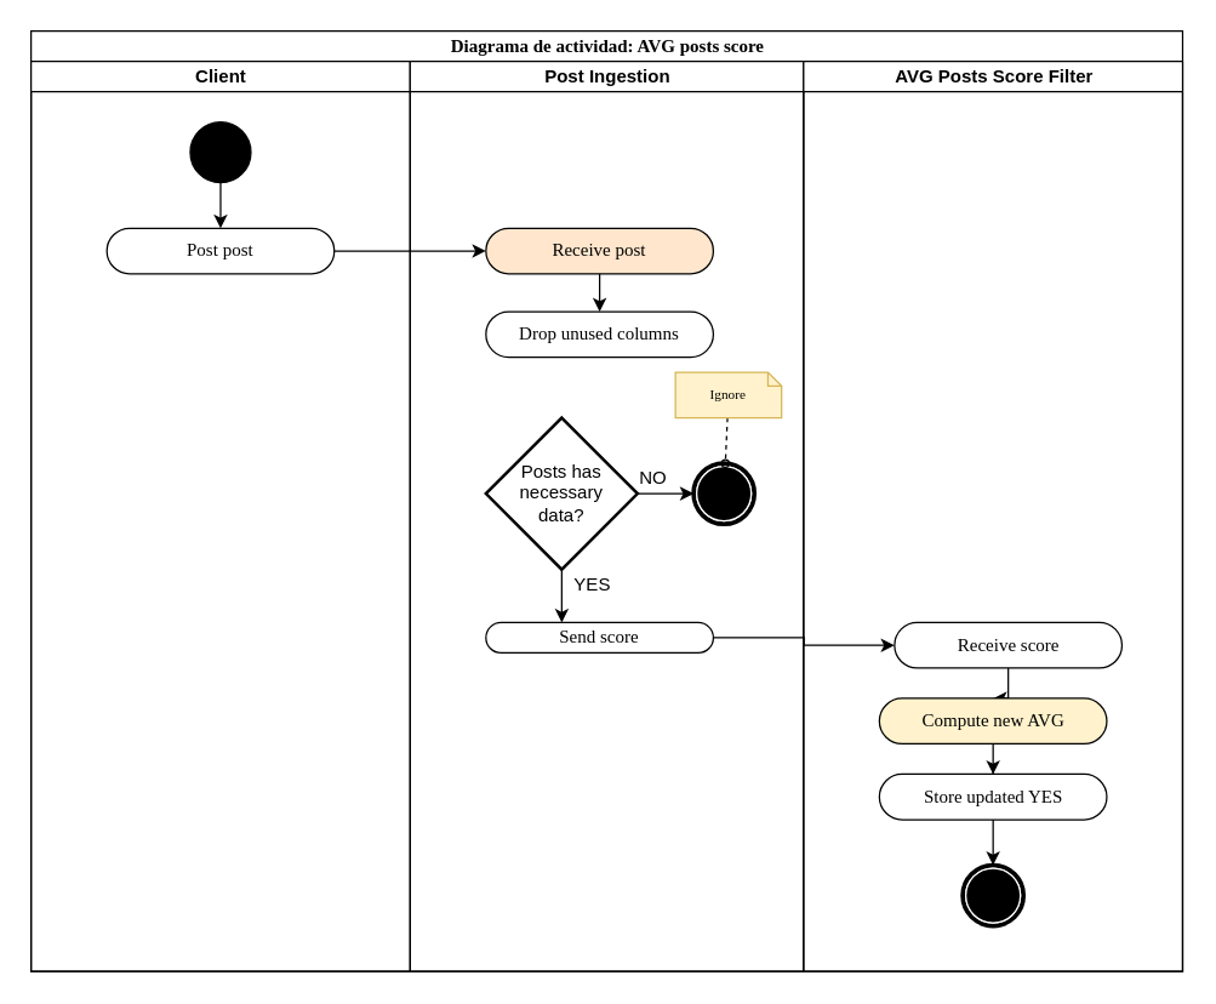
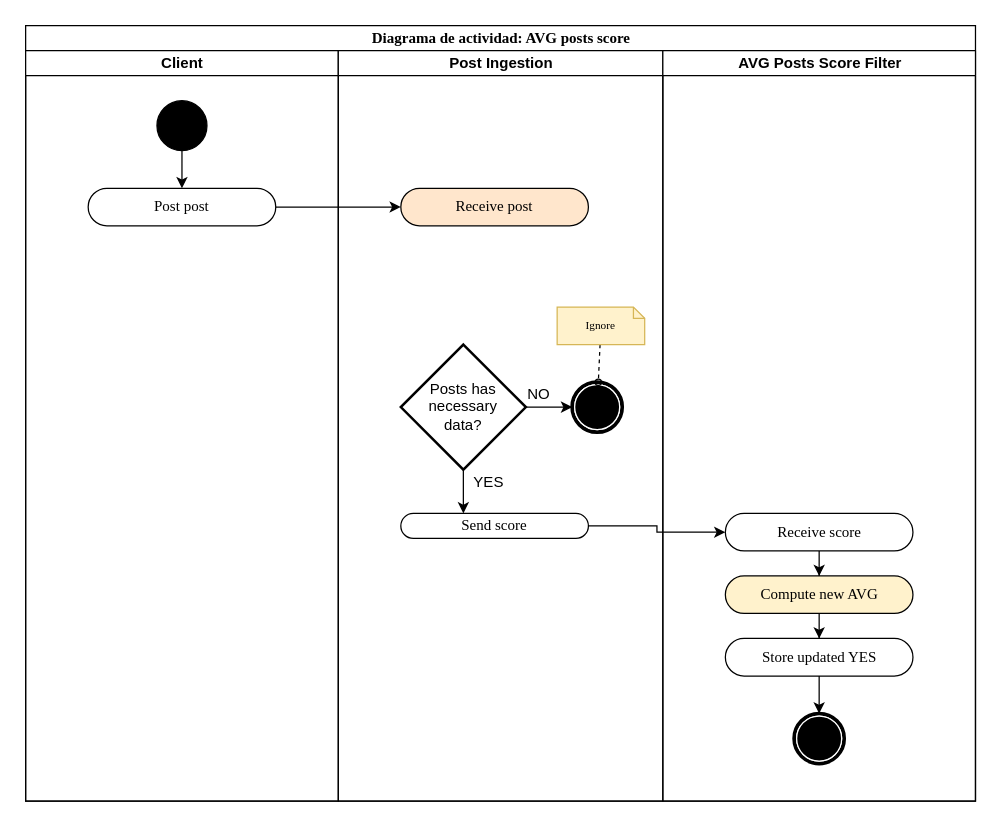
  <mxCell id="0" />
  <mxCell id="1" parent="0" />
  <mxCell id="2" value="Diagrama de actividad: AVG posts score" style="swimlane;html=1;childLayout=stackLayout;startSize=20;rounded=0;shadow=0;comic=0;labelBackgroundColor=none;strokeWidth=1;fontFamily=Verdana;fontSize=12;align=center;" parent="1" vertex="1"><mxGeometry x="20" y="20" width="759.5" height="620" as="geometry" /></mxCell>
  <mxCell id="3" value="Client" style="swimlane;html=1;startSize=20;" parent="2" vertex="1"><mxGeometry y="20" width="250" height="600" as="geometry" /></mxCell>
  <mxCell id="4" style="edgeStyle=orthogonalEdgeStyle;rounded=0;orthogonalLoop=1;jettySize=auto;html=1;fontSize=9;" edge="1" parent="3" source="5" target="6"><mxGeometry relative="1" as="geometry" /></mxCell>
  <mxCell id="5" value="" style="ellipse;whiteSpace=wrap;html=1;rounded=0;shadow=0;comic=0;labelBackgroundColor=none;strokeWidth=1;fillColor=#000000;fontFamily=Verdana;fontSize=12;align=center;" parent="3" vertex="1"><mxGeometry x="105" y="40" width="40" height="40" as="geometry" /></mxCell>
  <mxCell id="6" value="Post post" style="rounded=1;whiteSpace=wrap;html=1;shadow=0;comic=0;labelBackgroundColor=none;strokeWidth=1;fontFamily=Verdana;fontSize=12;align=center;arcSize=50;" vertex="1" parent="3"><mxGeometry x="50" y="110" width="150" height="30" as="geometry" /></mxCell>
  <mxCell id="7" value="Post Ingestion" style="swimlane;html=1;startSize=20;" parent="2" vertex="1"><mxGeometry x="250" y="20" width="259.5" height="600" as="geometry" /></mxCell>
- <mxCell id="8" style="edgeStyle=orthogonalEdgeStyle;rounded=0;orthogonalLoop=1;jettySize=auto;html=1;" edge="1" parent="7" source="9" target="10"><mxGeometry relative="1" as="geometry" /></mxCell>
  <mxCell id="9" value="Receive post" style="rounded=1;whiteSpace=wrap;html=1;shadow=0;comic=0;labelBackgroundColor=none;strokeWidth=1;fontFamily=Verdana;fontSize=12;align=center;arcSize=50;fillColor=#ffe6cc;" parent="7" vertex="1"><mxGeometry x="50" y="110" width="150" height="30" as="geometry" /></mxCell>
- <mxCell id="10" value="Drop unused columns" style="rounded=1;whiteSpace=wrap;html=1;shadow=0;comic=0;labelBackgroundColor=none;strokeWidth=1;fontFamily=Verdana;fontSize=12;align=center;arcSize=50;" vertex="1" parent="7"><mxGeometry x="50" y="165" width="150" height="30" as="geometry" /></mxCell>
  <mxCell id="11" style="edgeStyle=orthogonalEdgeStyle;rounded=0;orthogonalLoop=1;jettySize=auto;html=1;" edge="1" parent="7" source="13" target="14"><mxGeometry relative="1" as="geometry" /></mxCell>
  <mxCell id="12" style="edgeStyle=orthogonalEdgeStyle;rounded=0;orthogonalLoop=1;jettySize=auto;html=1;fontSize=9;" edge="1" parent="7" source="13" target="18"><mxGeometry relative="1" as="geometry"><Array as="points"><mxPoint x="100" y="360" /><mxPoint x="100" y="360" /></Array></mxGeometry></mxCell>
  <mxCell id="13" value="Posts has&lt;br&gt;necessary&lt;br&gt;data?" style="strokeWidth=2;html=1;shape=mxgraph.flowchart.decision;whiteSpace=wrap;" vertex="1" parent="7"><mxGeometry x="50" y="235" width="100" height="100" as="geometry" /></mxCell>
  <mxCell id="14" value="" style="shape=mxgraph.bpmn.shape;html=1;verticalLabelPosition=bottom;labelBackgroundColor=#ffffff;verticalAlign=top;perimeter=ellipsePerimeter;outline=end;symbol=terminate;rounded=0;shadow=0;comic=0;strokeWidth=1;fontFamily=Verdana;fontSize=12;align=center;" vertex="1" parent="7"><mxGeometry x="187" y="265" width="40" height="40" as="geometry" /></mxCell>
  <mxCell id="15" value="NO" style="text;html=1;align=center;verticalAlign=middle;resizable=0;points=[];autosize=1;strokeColor=none;fillColor=none;" vertex="1" parent="7"><mxGeometry x="145" y="265" width="30" height="20" as="geometry" /></mxCell>
  <mxCell id="16" style="edgeStyle=none;rounded=0;html=1;dashed=1;labelBackgroundColor=none;startArrow=none;startFill=0;startSize=5;endArrow=oval;endFill=0;endSize=5;jettySize=auto;orthogonalLoop=1;strokeWidth=1;fontFamily=Verdana;fontSize=12" parent="7" source="17" target="14" edge="1"><mxGeometry relative="1" as="geometry" /></mxCell>
  <mxCell id="17" value="Ignore" style="shape=note;whiteSpace=wrap;html=1;rounded=0;shadow=0;comic=0;labelBackgroundColor=none;strokeWidth=1;fontFamily=Verdana;fontSize=9;align=center;size=9;fillColor=#fff2cc;strokeColor=#d6b656;" parent="7" vertex="1"><mxGeometry x="175" y="205" width="70" height="30" as="geometry" /></mxCell>
  <mxCell id="18" value="Send score" style="rounded=1;whiteSpace=wrap;html=1;shadow=0;comic=0;labelBackgroundColor=none;strokeWidth=1;fontFamily=Verdana;fontSize=12;align=center;arcSize=50;" vertex="1" parent="7"><mxGeometry x="50" y="370" width="150" height="20" as="geometry" /></mxCell>
  <mxCell id="19" value="YES" style="text;html=1;align=center;verticalAlign=middle;resizable=0;points=[];autosize=1;strokeColor=none;fillColor=none;" vertex="1" parent="7"><mxGeometry x="100" y="335" width="40" height="20" as="geometry" /></mxCell>
  <mxCell id="20" value="AVG Posts Score Filter" style="swimlane;html=1;startSize=20;" parent="2" vertex="1"><mxGeometry x="509.5" y="20" width="250" height="600" as="geometry" /></mxCell>
  <mxCell id="21" style="edgeStyle=orthogonalEdgeStyle;rounded=0;orthogonalLoop=1;jettySize=auto;html=1;fontSize=9;" edge="1" parent="20" source="22" target="24"><mxGeometry relative="1" as="geometry" /></mxCell>
- <mxCell id="22" value="Receive score" style="rounded=1;whiteSpace=wrap;html=1;shadow=0;comic=0;labelBackgroundColor=none;strokeWidth=1;fontFamily=Verdana;fontSize=12;align=center;arcSize=50;" vertex="1" parent="20"><mxGeometry x="60" y="370" width="150" height="30" as="geometry" /></mxCell>
+ <mxCell id="22" value="Receive score" style="rounded=1;whiteSpace=wrap;html=1;shadow=0;comic=0;labelBackgroundColor=none;strokeWidth=1;fontFamily=Verdana;fontSize=12;align=center;arcSize=50;" vertex="1" parent="20"><mxGeometry x="50" y="370" width="150" height="30" as="geometry" /></mxCell>
  <mxCell id="23" style="edgeStyle=orthogonalEdgeStyle;rounded=0;orthogonalLoop=1;jettySize=auto;html=1;fontSize=9;" edge="1" parent="20" source="24" target="26"><mxGeometry relative="1" as="geometry" /></mxCell>
  <mxCell id="24" value="Compute new AVG" style="rounded=1;whiteSpace=wrap;html=1;shadow=0;comic=0;labelBackgroundColor=none;strokeWidth=1;fontFamily=Verdana;fontSize=12;align=center;arcSize=50;fillColor=#fff2cc;" vertex="1" parent="20"><mxGeometry x="50" y="420" width="150" height="30" as="geometry" /></mxCell>
  <mxCell id="25" style="edgeStyle=orthogonalEdgeStyle;rounded=0;orthogonalLoop=1;jettySize=auto;html=1;fontSize=9;" edge="1" parent="20" source="26" target="27"><mxGeometry relative="1" as="geometry" /></mxCell>
  <mxCell id="26" value="Store updated YES" style="rounded=1;whiteSpace=wrap;html=1;shadow=0;comic=0;labelBackgroundColor=none;strokeWidth=1;fontFamily=Verdana;fontSize=12;align=center;arcSize=50;" vertex="1" parent="20"><mxGeometry x="50" y="470" width="150" height="30" as="geometry" /></mxCell>
  <mxCell id="27" value="" style="shape=mxgraph.bpmn.shape;html=1;verticalLabelPosition=bottom;labelBackgroundColor=#ffffff;verticalAlign=top;perimeter=ellipsePerimeter;outline=end;symbol=terminate;rounded=0;shadow=0;comic=0;strokeWidth=1;fontFamily=Verdana;fontSize=12;align=center;" vertex="1" parent="20"><mxGeometry x="105" y="530" width="40" height="40" as="geometry" /></mxCell>
  <mxCell id="28" style="edgeStyle=orthogonalEdgeStyle;rounded=0;orthogonalLoop=1;jettySize=auto;html=1;fontSize=9;" edge="1" parent="2" source="6" target="9"><mxGeometry relative="1" as="geometry" /></mxCell>
  <mxCell id="29" style="edgeStyle=orthogonalEdgeStyle;rounded=0;orthogonalLoop=1;jettySize=auto;html=1;fontSize=9;" edge="1" parent="2" source="18" target="22"><mxGeometry relative="1" as="geometry" /></mxCell>
